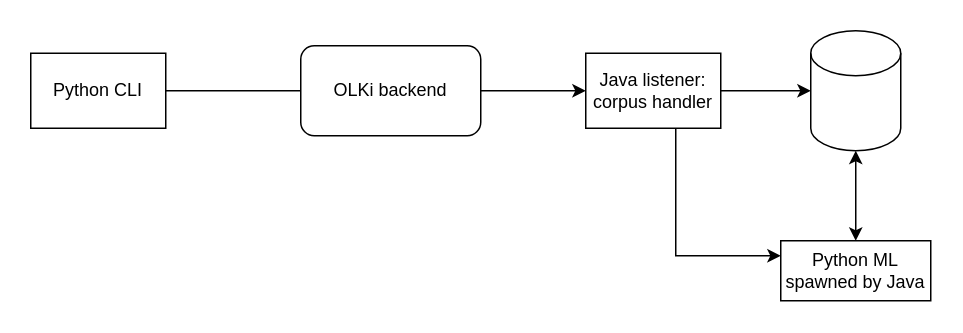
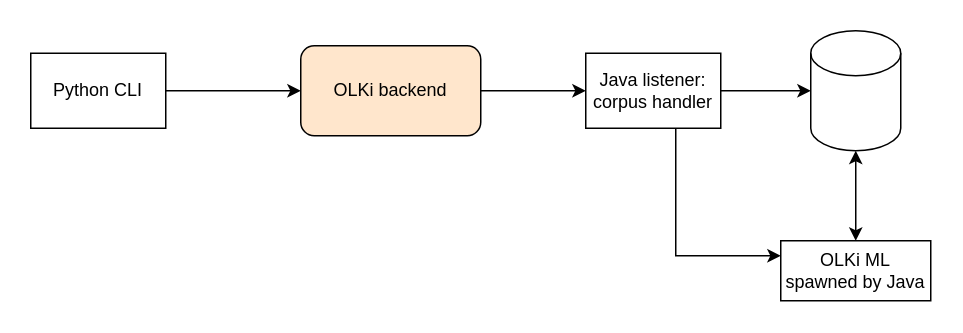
  <mxCell id="0" />
  <mxCell id="1" parent="0" />
  <mxCell id="2" style="edgeStyle=orthogonalEdgeStyle;rounded=0;orthogonalLoop=1;jettySize=auto;html=1;exitX=1;exitY=0.5;exitDx=0;exitDy=0;entryX=0;entryY=0.5;entryDx=0;entryDy=0;" edge="1" parent="1" source="3" target="7"><mxGeometry relative="1" as="geometry" /></mxCell>
- <mxCell id="3" value="&lt;div&gt;OLKi backend&lt;/div&gt;" style="rounded=1;whiteSpace=wrap;html=1;" vertex="1" parent="1"><mxGeometry x="200" y="30" width="120" height="60" as="geometry" /></mxCell>
+ <mxCell id="3" value="&lt;div&gt;OLKi backend&lt;/div&gt;" style="rounded=1;whiteSpace=wrap;html=1;fillColor=#ffe6cc;" vertex="1" parent="1"><mxGeometry x="200" y="30" width="120" height="60" as="geometry" /></mxCell>
  <mxCell id="4" value="" style="shape=cylinder3;whiteSpace=wrap;html=1;boundedLbl=1;backgroundOutline=1;size=15;" vertex="1" parent="1"><mxGeometry x="540" y="20" width="60" height="80" as="geometry" /></mxCell>
  <mxCell id="5" style="edgeStyle=orthogonalEdgeStyle;rounded=0;orthogonalLoop=1;jettySize=auto;html=1;exitX=1;exitY=0.5;exitDx=0;exitDy=0;entryX=0;entryY=0.5;entryDx=0;entryDy=0;entryPerimeter=0;" edge="1" parent="1" source="7" target="4"><mxGeometry relative="1" as="geometry" /></mxCell>
  <mxCell id="6" style="edgeStyle=orthogonalEdgeStyle;rounded=0;orthogonalLoop=1;jettySize=auto;html=1;exitX=1;exitY=1;exitDx=0;exitDy=0;entryX=0;entryY=0.25;entryDx=0;entryDy=0;startArrow=none;startFill=0;" edge="1" parent="1" source="7" target="9"><mxGeometry relative="1" as="geometry"><Array as="points"><mxPoint x="450" y="85" /><mxPoint x="450" y="170" /></Array></mxGeometry></mxCell>
  <mxCell id="7" value="&lt;div&gt;Java listener:&lt;/div&gt;&lt;div&gt;corpus handler&lt;br&gt;&lt;/div&gt;" style="rounded=0;whiteSpace=wrap;html=1;" vertex="1" parent="1"><mxGeometry x="390" y="35" width="90" height="50" as="geometry" /></mxCell>
  <mxCell id="8" style="edgeStyle=orthogonalEdgeStyle;rounded=0;orthogonalLoop=1;jettySize=auto;html=1;exitX=0.5;exitY=0;exitDx=0;exitDy=0;entryX=0.5;entryY=1;entryDx=0;entryDy=0;entryPerimeter=0;startArrow=classic;startFill=1;" edge="1" parent="1" source="9" target="4"><mxGeometry relative="1" as="geometry" /></mxCell>
- <mxCell id="9" value="&lt;div&gt;Python ML&lt;/div&gt;&lt;div&gt;spawned by Java&lt;br&gt;&lt;/div&gt;" style="rounded=0;whiteSpace=wrap;html=1;" vertex="1" parent="1"><mxGeometry x="520" y="160" width="100" height="40" as="geometry" /></mxCell>
- <mxCell id="10" style="edgeStyle=orthogonalEdgeStyle;rounded=0;orthogonalLoop=1;jettySize=auto;html=1;exitX=1;exitY=0.5;exitDx=0;exitDy=0;entryX=0;entryY=0.5;entryDx=0;entryDy=0;startArrow=none;startFill=0;endArrow=none;" edge="1" parent="1" source="11" target="3"><mxGeometry relative="1" as="geometry" /></mxCell>
+ <mxCell id="9" value="&lt;div&gt;OLKi ML&lt;/div&gt;&lt;div&gt;spawned by Java&lt;br&gt;&lt;/div&gt;" style="rounded=0;whiteSpace=wrap;html=1;" vertex="1" parent="1"><mxGeometry x="520" y="160" width="100" height="40" as="geometry" /></mxCell>
+ <mxCell id="10" style="edgeStyle=orthogonalEdgeStyle;rounded=0;orthogonalLoop=1;jettySize=auto;html=1;exitX=1;exitY=0.5;exitDx=0;exitDy=0;entryX=0;entryY=0.5;entryDx=0;entryDy=0;startArrow=none;startFill=0;" edge="1" parent="1" source="11" target="3"><mxGeometry relative="1" as="geometry" /></mxCell>
  <mxCell id="11" value="Python CLI" style="rounded=0;whiteSpace=wrap;html=1;" vertex="1" parent="1"><mxGeometry x="20" y="35" width="90" height="50" as="geometry" /></mxCell>
